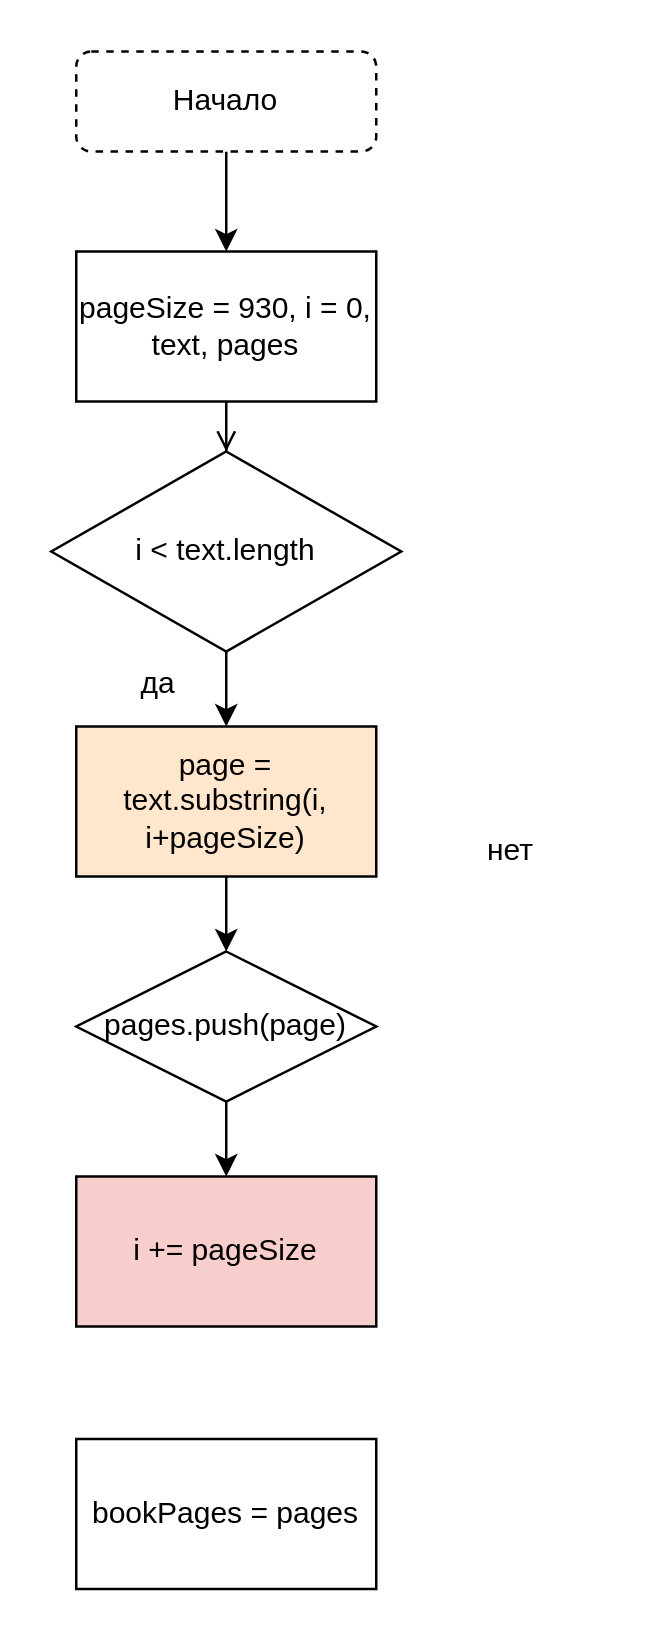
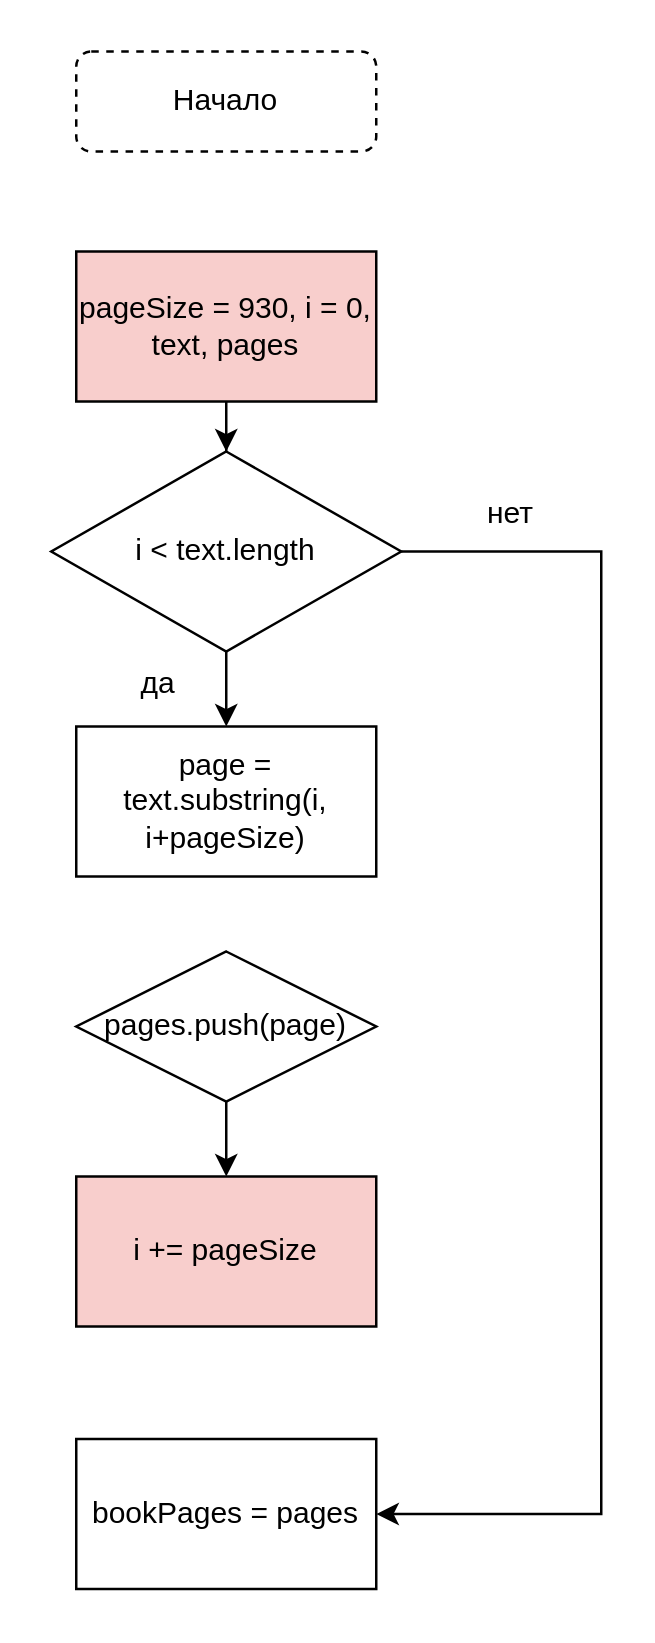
  <mxCell id="0" />
  <mxCell id="1" parent="0" />
- <mxCell id="2" style="edgeStyle=orthogonalEdgeStyle;rounded=0;orthogonalLoop=1;jettySize=auto;html=1;endArrow=open;" edge="1" parent="1" source="3" target="8"><mxGeometry relative="1" as="geometry" /></mxCell>
- <mxCell id="3" value="pageSize = 930, i = 0, text, pages" style="rounded=0;whiteSpace=wrap;html=1;" vertex="1" parent="1"><mxGeometry x="30" y="100" width="120" height="60" as="geometry" /></mxCell>
- <mxCell id="4" style="edgeStyle=orthogonalEdgeStyle;rounded=0;orthogonalLoop=1;jettySize=auto;html=1;" edge="1" parent="1" source="5" target="3"><mxGeometry relative="1" as="geometry" /></mxCell>
+ <mxCell id="2" style="edgeStyle=orthogonalEdgeStyle;rounded=0;orthogonalLoop=1;jettySize=auto;html=1;" edge="1" parent="1" source="3" target="8"><mxGeometry relative="1" as="geometry" /></mxCell>
+ <mxCell id="3" value="pageSize = 930, i = 0, text, pages" style="rounded=0;whiteSpace=wrap;html=1;fillColor=#f8cecc;" vertex="1" parent="1"><mxGeometry x="30" y="100" width="120" height="60" as="geometry" /></mxCell>
  <mxCell id="5" value="Начало" style="rounded=1;whiteSpace=wrap;html=1;dashed=1;" vertex="1" parent="1"><mxGeometry x="30" width="120" height="40" as="geometry" y="20" /></mxCell>
  <mxCell id="6" style="edgeStyle=orthogonalEdgeStyle;rounded=0;orthogonalLoop=1;jettySize=auto;html=1;" edge="1" parent="1" source="8" target="10"><mxGeometry relative="1" as="geometry" /></mxCell>
+ <mxCell id="7" style="edgeStyle=orthogonalEdgeStyle;rounded=0;orthogonalLoop=1;jettySize=auto;html=1;entryX=1;entryY=0.5;entryDx=0;entryDy=0;" edge="1" parent="1" source="8" target="14"><mxGeometry relative="1" as="geometry"><Array as="points"><mxPoint x="240" y="220" /><mxPoint x="240" y="605" /></Array></mxGeometry></mxCell>
  <mxCell id="8" value="i &amp;lt; text.length " style="rhombus;whiteSpace=wrap;html=1;" vertex="1" parent="1"><mxGeometry x="20" y="180" width="140" height="80" as="geometry" /></mxCell>
- <mxCell id="9" style="edgeStyle=orthogonalEdgeStyle;rounded=0;orthogonalLoop=1;jettySize=auto;html=1;" edge="1" parent="1" source="10" target="12"><mxGeometry relative="1" as="geometry" /></mxCell>
- <mxCell id="10" value="page = text.substring(i, i+pageSize)" style="rounded=0;whiteSpace=wrap;html=1;fillColor=#ffe6cc;" vertex="1" parent="1"><mxGeometry x="30" y="290" width="120" height="60" as="geometry" /></mxCell>
+ <mxCell id="10" value="page = text.substring(i, i+pageSize)" style="rounded=0;whiteSpace=wrap;html=1;" vertex="1" parent="1"><mxGeometry x="30" y="290" width="120" height="60" as="geometry" /></mxCell>
  <mxCell id="11" style="edgeStyle=orthogonalEdgeStyle;rounded=0;orthogonalLoop=1;jettySize=auto;html=1;" edge="1" parent="1" source="12" target="13"><mxGeometry relative="1" as="geometry" /></mxCell>
  <mxCell id="12" value="pages.push(page)" style="rhombus;whiteSpace=wrap;html=1;" vertex="1" parent="1"><mxGeometry x="30" y="380" width="120" height="60" as="geometry" /></mxCell>
  <mxCell id="13" value="i += pageSize" style="rounded=0;whiteSpace=wrap;html=1;fillColor=#f8cecc;" vertex="1" parent="1"><mxGeometry x="30" y="470" width="120" height="60" as="geometry" /></mxCell>
  <mxCell id="14" value="bookPages = pages" style="rounded=0;whiteSpace=wrap;html=1;" vertex="1" parent="1"><mxGeometry x="30" y="575" width="120" height="60" as="geometry" /></mxCell>
- <mxCell id="15" value="нет" style="text;html=1;align=center;verticalAlign=middle;whiteSpace=wrap;rounded=0;" vertex="1" parent="1"><mxGeometry x="174" y="325" width="60" height="30" as="geometry" /></mxCell>
+ <mxCell id="15" value="нет" style="text;html=1;align=center;verticalAlign=middle;whiteSpace=wrap;rounded=0;" vertex="1" parent="1"><mxGeometry x="174" y="190" width="60" height="30" as="geometry" /></mxCell>
  <mxCell id="16" value="да" style="text;html=1;align=center;verticalAlign=middle;whiteSpace=wrap;rounded=0;" vertex="1" parent="1"><mxGeometry x="33" y="258" width="60" height="30" as="geometry" /></mxCell>
